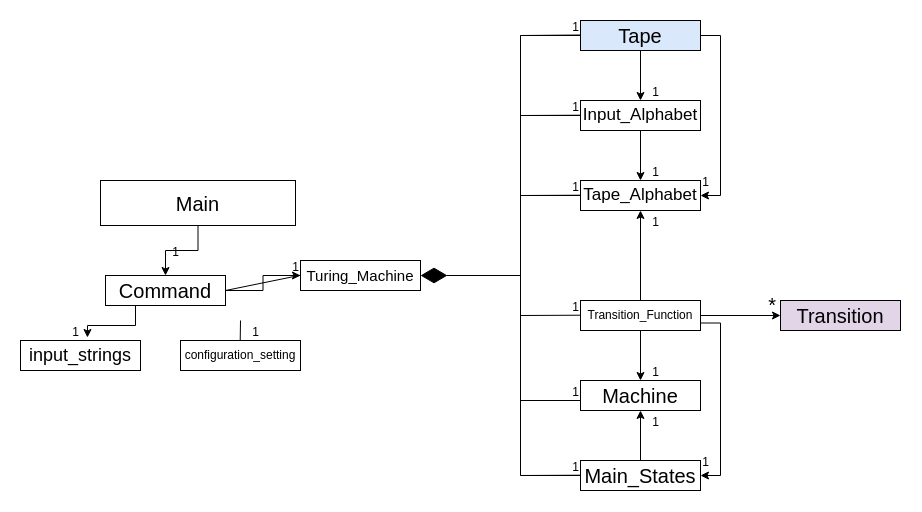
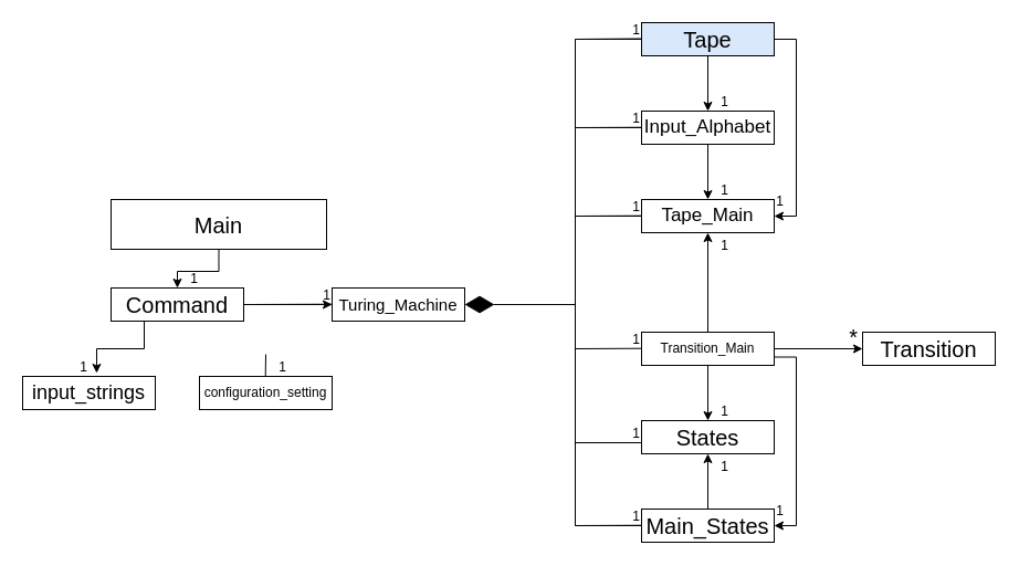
  <mxCell id="0" />
  <mxCell id="1" parent="0" />
  <mxCell id="2" style="edgeStyle=orthogonalEdgeStyle;rounded=0;orthogonalLoop=1;jettySize=auto;html=1;" parent="1" source="3" target="5" edge="1"><mxGeometry relative="1" as="geometry" /></mxCell>
  <mxCell id="3" value="&lt;font style=&quot;font-size: 20px;&quot;&gt;Main&lt;/font&gt;" style="html=1;whiteSpace=wrap;" parent="1" vertex="1"><mxGeometry x="100" y="180" width="195" height="45" as="geometry" /></mxCell>
  <mxCell id="4" style="edgeStyle=orthogonalEdgeStyle;rounded=0;orthogonalLoop=1;jettySize=auto;html=1;entryX=0;entryY=0.5;entryDx=0;entryDy=0;" parent="1" source="5" target="8" edge="1"><mxGeometry relative="1" as="geometry" /></mxCell>
- <mxCell id="5" value="&lt;font style=&quot;font-size: 20px;&quot;&gt;Command&lt;/font&gt;" style="html=1;whiteSpace=wrap;" parent="1" vertex="1"><mxGeometry x="105" y="275" width="120" height="30" as="geometry" /></mxCell>
+ <mxCell id="5" value="&lt;font style=&quot;font-size: 20px;&quot;&gt;Command&lt;/font&gt;" style="html=1;whiteSpace=wrap;" parent="1" vertex="1"><mxGeometry x="100" y="260" width="120" height="30" as="geometry" /></mxCell>
  <mxCell id="6" value="&lt;font style=&quot;font-size: 18px;&quot;&gt;input_strings&lt;br&gt;&lt;/font&gt;" style="html=1;whiteSpace=wrap;" parent="1" vertex="1"><mxGeometry x="20" y="340" width="120" height="30" as="geometry" /></mxCell>
  <mxCell id="7" value="&lt;font style=&quot;font-size: 12px;&quot;&gt;configuration_setting&lt;/font&gt;" style="html=1;whiteSpace=wrap;" parent="1" vertex="1"><mxGeometry x="180" y="340" width="120" height="30" as="geometry" /></mxCell>
  <mxCell id="8" value="&lt;font style=&quot;font-size: 15px;&quot;&gt;Turing_Machine&lt;/font&gt;" style="html=1;whiteSpace=wrap;" parent="1" vertex="1"><mxGeometry x="300" y="260" width="120" height="30" as="geometry" /></mxCell>
  <mxCell id="9" style="edgeStyle=orthogonalEdgeStyle;rounded=0;orthogonalLoop=1;jettySize=auto;html=1;exitX=0.25;exitY=1;exitDx=0;exitDy=0;entryX=0.558;entryY=-0.1;entryDx=0;entryDy=0;entryPerimeter=0;" parent="1" source="5" target="6" edge="1"><mxGeometry relative="1" as="geometry" /></mxCell>
  <mxCell id="10" style="edgeStyle=orthogonalEdgeStyle;rounded=0;orthogonalLoop=1;jettySize=auto;html=1;exitX=0;exitY=0.5;exitDx=0;exitDy=0;entryX=0;entryY=0.5;entryDx=0;entryDy=0;strokeColor=default;endArrow=none;endFill=0;" parent="1" source="13" target="26" edge="1"><mxGeometry relative="1" as="geometry"><Array as="points"><mxPoint x="520" y="35" /><mxPoint x="520" y="475" /></Array></mxGeometry></mxCell>
  <mxCell id="11" style="edgeStyle=orthogonalEdgeStyle;rounded=0;orthogonalLoop=1;jettySize=auto;html=1;exitX=0.5;exitY=1;exitDx=0;exitDy=0;entryX=0.5;entryY=0;entryDx=0;entryDy=0;" parent="1" source="13" target="16" edge="1"><mxGeometry relative="1" as="geometry" /></mxCell>
  <mxCell id="12" style="edgeStyle=orthogonalEdgeStyle;rounded=0;orthogonalLoop=1;jettySize=auto;html=1;exitX=1;exitY=0.5;exitDx=0;exitDy=0;entryX=1;entryY=0.5;entryDx=0;entryDy=0;" parent="1" source="13" target="18" edge="1"><mxGeometry relative="1" as="geometry" /></mxCell>
  <mxCell id="13" value="&lt;font style=&quot;font-size: 20px;&quot;&gt;Tape&lt;/font&gt;" style="html=1;whiteSpace=wrap;fillColor=#dae8fc;" parent="1" vertex="1"><mxGeometry x="580" y="20" width="120" height="30" as="geometry" /></mxCell>
  <mxCell id="14" style="edgeStyle=orthogonalEdgeStyle;rounded=0;orthogonalLoop=1;jettySize=auto;html=1;exitX=0.5;exitY=1;exitDx=0;exitDy=0;entryX=0.5;entryY=0;entryDx=0;entryDy=0;" parent="1" source="16" target="18" edge="1"><mxGeometry relative="1" as="geometry" /></mxCell>
  <mxCell id="15" style="edgeStyle=orthogonalEdgeStyle;rounded=0;orthogonalLoop=1;jettySize=auto;html=1;exitX=0;exitY=0.5;exitDx=0;exitDy=0;endArrow=none;endFill=0;" parent="1" source="16" edge="1"><mxGeometry relative="1" as="geometry"><mxPoint x="520" y="115" as="targetPoint" /></mxGeometry></mxCell>
  <mxCell id="16" value="&lt;font style=&quot;font-size: 17px;&quot;&gt;Input_Alphabet&lt;/font&gt;" style="html=1;whiteSpace=wrap;" parent="1" vertex="1"><mxGeometry x="580" y="100" width="120" height="30" as="geometry" /></mxCell>
  <mxCell id="17" style="edgeStyle=orthogonalEdgeStyle;rounded=0;orthogonalLoop=1;jettySize=auto;html=1;exitX=0;exitY=0.5;exitDx=0;exitDy=0;endArrow=none;endFill=0;" parent="1" source="18" edge="1"><mxGeometry relative="1" as="geometry"><mxPoint x="520" y="195" as="targetPoint" /></mxGeometry></mxCell>
- <mxCell id="18" value="&lt;font style=&quot;font-size: 17px;&quot;&gt;Tape_Alphabet&lt;/font&gt;" style="html=1;whiteSpace=wrap;" parent="1" vertex="1"><mxGeometry x="580" y="180" width="120" height="30" as="geometry" /></mxCell>
+ <mxCell id="18" value="&lt;font style=&quot;font-size: 17px;&quot;&gt;Tape_Main&lt;/font&gt;" style="html=1;whiteSpace=wrap;" parent="1" vertex="1"><mxGeometry x="580" y="180" width="120" height="30" as="geometry" /></mxCell>
  <mxCell id="19" style="edgeStyle=orthogonalEdgeStyle;rounded=0;orthogonalLoop=1;jettySize=auto;html=1;exitX=0.5;exitY=0;exitDx=0;exitDy=0;entryX=0.5;entryY=1;entryDx=0;entryDy=0;" parent="1" source="23" target="18" edge="1"><mxGeometry relative="1" as="geometry" /></mxCell>
  <mxCell id="20" style="edgeStyle=orthogonalEdgeStyle;rounded=0;orthogonalLoop=1;jettySize=auto;html=1;exitX=1;exitY=0.75;exitDx=0;exitDy=0;entryX=1;entryY=0.5;entryDx=0;entryDy=0;" parent="1" source="23" target="26" edge="1"><mxGeometry relative="1" as="geometry" /></mxCell>
  <mxCell id="21" style="edgeStyle=orthogonalEdgeStyle;rounded=0;orthogonalLoop=1;jettySize=auto;html=1;exitX=1;exitY=0.5;exitDx=0;exitDy=0;" parent="1" source="23" target="27" edge="1"><mxGeometry relative="1" as="geometry" /></mxCell>
  <mxCell id="22" style="edgeStyle=orthogonalEdgeStyle;rounded=0;orthogonalLoop=1;jettySize=auto;html=1;exitX=0.5;exitY=1;exitDx=0;exitDy=0;" parent="1" source="23" target="24" edge="1"><mxGeometry relative="1" as="geometry" /></mxCell>
- <mxCell id="23" value="Transition_Function" style="html=1;whiteSpace=wrap;" parent="1" vertex="1"><mxGeometry x="580" y="300" width="120" height="30" as="geometry" /></mxCell>
- <mxCell id="24" value="&lt;font style=&quot;font-size: 20px;&quot;&gt;Machine&lt;/font&gt;" style="html=1;whiteSpace=wrap;" parent="1" vertex="1"><mxGeometry x="580" y="380" width="120" height="30" as="geometry" /></mxCell>
+ <mxCell id="23" value="Transition_Main" style="html=1;whiteSpace=wrap;" parent="1" vertex="1"><mxGeometry x="580" y="300" width="120" height="30" as="geometry" /></mxCell>
+ <mxCell id="24" value="&lt;font style=&quot;font-size: 20px;&quot;&gt;States&lt;/font&gt;" style="html=1;whiteSpace=wrap;" parent="1" vertex="1"><mxGeometry x="580" y="380" width="120" height="30" as="geometry" /></mxCell>
  <mxCell id="25" style="edgeStyle=orthogonalEdgeStyle;rounded=0;orthogonalLoop=1;jettySize=auto;html=1;exitX=0.5;exitY=0;exitDx=0;exitDy=0;entryX=0.5;entryY=1;entryDx=0;entryDy=0;" parent="1" source="26" target="24" edge="1"><mxGeometry relative="1" as="geometry" /></mxCell>
  <mxCell id="26" value="&lt;font style=&quot;font-size: 20px;&quot;&gt;Main_States&lt;/font&gt;" style="html=1;whiteSpace=wrap;" parent="1" vertex="1"><mxGeometry x="580" y="460" width="120" height="30" as="geometry" /></mxCell>
- <mxCell id="27" value="&lt;font style=&quot;font-size: 20px;&quot;&gt;Transition&lt;/font&gt;" style="html=1;whiteSpace=wrap;fillColor=#e1d5e7;" parent="1" vertex="1"><mxGeometry x="780" y="300" width="120" height="30" as="geometry" /></mxCell>
+ <mxCell id="27" value="&lt;font style=&quot;font-size: 20px;&quot;&gt;Transition&lt;/font&gt;" style="html=1;whiteSpace=wrap;" parent="1" vertex="1"><mxGeometry x="780" y="300" width="120" height="30" as="geometry" /></mxCell>
  <mxCell id="28" value="" style="endArrow=diamondThin;endFill=1;endSize=24;html=1;rounded=0;entryX=1;entryY=0.5;entryDx=0;entryDy=0;" parent="1" target="8" edge="1"><mxGeometry width="160" relative="1" as="geometry"><mxPoint x="520" y="275" as="sourcePoint" /><mxPoint x="480" y="380" as="targetPoint" /></mxGeometry></mxCell>
  <mxCell id="29" value="" style="endArrow=none;html=1;rounded=0;" parent="1" edge="1"><mxGeometry relative="1" as="geometry"><mxPoint x="520" y="35" as="sourcePoint" /><mxPoint x="580" y="34.5" as="targetPoint" /></mxGeometry></mxCell>
  <mxCell id="30" value="1" style="resizable=0;html=1;whiteSpace=wrap;align=right;verticalAlign=bottom;" parent="29" connectable="0" vertex="1"><mxGeometry x="1" relative="1" as="geometry" /></mxCell>
  <mxCell id="31" value="" style="endArrow=none;html=1;rounded=0;" parent="1" edge="1"><mxGeometry relative="1" as="geometry"><mxPoint x="520" y="115" as="sourcePoint" /><mxPoint x="580" y="114.71" as="targetPoint" /></mxGeometry></mxCell>
  <mxCell id="32" value="1" style="resizable=0;html=1;whiteSpace=wrap;align=right;verticalAlign=bottom;" parent="31" connectable="0" vertex="1"><mxGeometry x="1" relative="1" as="geometry" /></mxCell>
  <mxCell id="33" value="" style="endArrow=none;html=1;rounded=0;" parent="1" edge="1"><mxGeometry relative="1" as="geometry"><mxPoint x="520" y="475" as="sourcePoint" /><mxPoint x="580" y="474.71" as="targetPoint" /></mxGeometry></mxCell>
  <mxCell id="34" value="1" style="resizable=0;html=1;whiteSpace=wrap;align=right;verticalAlign=bottom;" parent="33" connectable="0" vertex="1"><mxGeometry x="1" relative="1" as="geometry" /></mxCell>
  <mxCell id="35" value="" style="endArrow=none;html=1;rounded=0;" parent="1" edge="1"><mxGeometry relative="1" as="geometry"><mxPoint x="520" y="400" as="sourcePoint" /><mxPoint x="580" y="400" as="targetPoint" /></mxGeometry></mxCell>
  <mxCell id="36" value="1" style="resizable=0;html=1;whiteSpace=wrap;align=right;verticalAlign=bottom;" parent="35" connectable="0" vertex="1"><mxGeometry x="1" relative="1" as="geometry" /></mxCell>
  <mxCell id="37" value="" style="endArrow=none;html=1;rounded=0;" parent="1" edge="1"><mxGeometry relative="1" as="geometry"><mxPoint x="520" y="315" as="sourcePoint" /><mxPoint x="580" y="314.71" as="targetPoint" /></mxGeometry></mxCell>
  <mxCell id="38" value="1" style="resizable=0;html=1;whiteSpace=wrap;align=right;verticalAlign=bottom;" parent="37" connectable="0" vertex="1"><mxGeometry x="1" relative="1" as="geometry" /></mxCell>
  <mxCell id="39" value="" style="endArrow=none;html=1;rounded=0;" parent="1" edge="1"><mxGeometry relative="1" as="geometry"><mxPoint x="520" y="195" as="sourcePoint" /><mxPoint x="580" y="194.71" as="targetPoint" /></mxGeometry></mxCell>
  <mxCell id="40" value="1" style="resizable=0;html=1;whiteSpace=wrap;align=right;verticalAlign=bottom;" parent="39" connectable="0" vertex="1"><mxGeometry x="1" relative="1" as="geometry" /></mxCell>
  <mxCell id="41" value="" style="endArrow=none;html=1;rounded=0;exitX=1;exitY=0.5;exitDx=0;exitDy=0;" parent="1" source="5" edge="1"><mxGeometry relative="1" as="geometry"><mxPoint x="140" y="274.71" as="sourcePoint" /><mxPoint x="300" y="274.71" as="targetPoint" /></mxGeometry></mxCell>
  <mxCell id="42" value="1" style="resizable=0;html=1;whiteSpace=wrap;align=right;verticalAlign=bottom;" parent="41" connectable="0" vertex="1"><mxGeometry x="1" relative="1" as="geometry" /></mxCell>
  <mxCell id="43" value="" style="endArrow=none;html=1;rounded=0;" parent="1" edge="1"><mxGeometry relative="1" as="geometry"><mxPoint x="240" y="320" as="sourcePoint" /><mxPoint x="239.71" y="340" as="targetPoint" /></mxGeometry></mxCell>
  <mxCell id="44" value="1" style="resizable=0;html=1;whiteSpace=wrap;align=right;verticalAlign=bottom;" parent="43" connectable="0" vertex="1"><mxGeometry x="1" relative="1" as="geometry"><mxPoint x="20" as="offset" /></mxGeometry></mxCell>
  <mxCell id="45" value="1" style="resizable=0;html=1;whiteSpace=wrap;align=right;verticalAlign=bottom;" parent="1" connectable="0" vertex="1"><mxGeometry x="80" y="339.998" as="geometry" /></mxCell>
  <mxCell id="46" value="1" style="resizable=0;html=1;whiteSpace=wrap;align=right;verticalAlign=bottom;" parent="1" connectable="0" vertex="1"><mxGeometry x="180" y="259.998" as="geometry" /></mxCell>
  <mxCell id="47" value="&lt;font style=&quot;font-size: 20px;&quot;&gt;*&lt;/font&gt;" style="resizable=0;html=1;whiteSpace=wrap;align=right;verticalAlign=bottom;" parent="1" connectable="0" vertex="1"><mxGeometry x="777" y="317.998" as="geometry" /></mxCell>
  <mxCell id="48" value="1" style="resizable=0;html=1;whiteSpace=wrap;align=right;verticalAlign=bottom;" parent="1" connectable="0" vertex="1"><mxGeometry x="660" y="429.998" as="geometry" /></mxCell>
  <mxCell id="49" value="1" style="resizable=0;html=1;whiteSpace=wrap;align=right;verticalAlign=bottom;" parent="1" connectable="0" vertex="1"><mxGeometry x="660" y="379.998" as="geometry" /></mxCell>
  <mxCell id="50" value="1" style="resizable=0;html=1;whiteSpace=wrap;align=right;verticalAlign=bottom;" parent="1" connectable="0" vertex="1"><mxGeometry x="660" y="229.998" as="geometry" /></mxCell>
  <mxCell id="51" value="1" style="resizable=0;html=1;whiteSpace=wrap;align=right;verticalAlign=bottom;" parent="1" connectable="0" vertex="1"><mxGeometry x="660" y="179.998" as="geometry" /></mxCell>
  <mxCell id="52" value="1" style="resizable=0;html=1;whiteSpace=wrap;align=right;verticalAlign=bottom;" parent="1" connectable="0" vertex="1"><mxGeometry x="660" y="99.998" as="geometry" /></mxCell>
  <mxCell id="53" value="1" style="resizable=0;html=1;whiteSpace=wrap;align=right;verticalAlign=bottom;" parent="1" connectable="0" vertex="1"><mxGeometry x="710" y="469.998" as="geometry" /></mxCell>
  <mxCell id="54" value="1" style="resizable=0;html=1;whiteSpace=wrap;align=right;verticalAlign=bottom;" parent="1" connectable="0" vertex="1"><mxGeometry x="710" y="189.998" as="geometry" /></mxCell>
